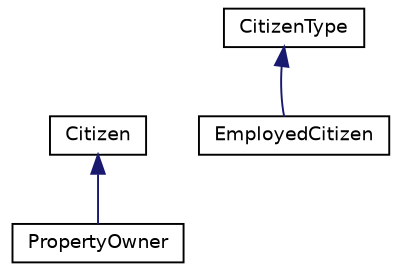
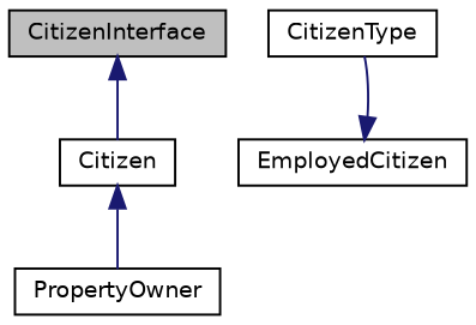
  digraph {
    node [color=black fillcolor=white fontname=Helvetica fontsize=10 shape=record style=filled]
    edge [color=midnightblue dir=back fontname=Helvetica fontsize=10 labelfontname=Helvetica labelfontsize=10 style=solid]
+   n1 [fillcolor=grey75 fontcolor=black height=0.2 label=CitizenInterface width=0.4]
    n2 [height=0.2 label=Citizen width=0.4]
    n3 [height=0.2 label=PropertyOwner width=0.4]
    n4 [height=0.2 label=CitizenType width=0.4]
    n5 [height=0.2 label=EmployedCitizen width=0.4]
+   n1 -> n2
    n2 -> n3
-   n4 -> n5
+   n5 -> n4
  }
